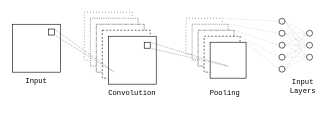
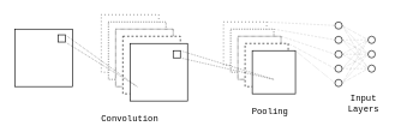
  <mxCell id="0" />
  <mxCell id="1" parent="0" />
  <mxCell id="2" value="" style="whiteSpace=wrap;html=1;aspect=fixed;dashed=1;dashPattern=1 4;" vertex="1" parent="1"><mxGeometry x="140" y="20" width="80" height="80" as="geometry" /></mxCell>
  <mxCell id="3" value="" style="whiteSpace=wrap;html=1;aspect=fixed;dashed=1;dashPattern=1 2;" vertex="1" parent="1"><mxGeometry x="150" y="30" width="80" height="80" as="geometry" /></mxCell>
  <mxCell id="4" value="" style="whiteSpace=wrap;html=1;aspect=fixed;dashed=1;dashPattern=1 1;" vertex="1" parent="1"><mxGeometry x="160" y="40" width="80" height="80" as="geometry" /></mxCell>
  <mxCell id="5" value="" style="whiteSpace=wrap;html=1;aspect=fixed;dashed=1;" vertex="1" parent="1"><mxGeometry x="170" y="50" width="80" height="80" as="geometry" /></mxCell>
  <mxCell id="6" value="" style="whiteSpace=wrap;html=1;aspect=fixed;" vertex="1" parent="1"><mxGeometry x="20" y="40" width="80" height="80" as="geometry" /></mxCell>
  <mxCell id="7" value="" style="whiteSpace=wrap;html=1;aspect=fixed;" vertex="1" parent="1"><mxGeometry x="80" y="48" width="10" height="10" as="geometry" /></mxCell>
  <mxCell id="8" value="" style="whiteSpace=wrap;html=1;aspect=fixed;" vertex="1" parent="1"><mxGeometry x="180" y="60" width="80" height="80" as="geometry" /></mxCell>
  <mxCell id="9" value="" style="whiteSpace=wrap;html=1;aspect=fixed;" vertex="1" parent="1"><mxGeometry x="240" y="70" width="10" height="10" as="geometry" /></mxCell>
  <mxCell id="10" value="" style="endArrow=none;html=1;strokeWidth=0.5;rounded=0;exitX=1;exitY=0;exitDx=0;exitDy=0;entryX=0;entryY=0;entryDx=0;entryDy=0;dashed=1;" edge="1" parent="1" source="7"><mxGeometry width="50" height="50" relative="1" as="geometry"><mxPoint x="50" y="200" as="sourcePoint" /><mxPoint x="190" y="120" as="targetPoint" /></mxGeometry></mxCell>
  <mxCell id="11" value="" style="endArrow=none;html=1;strokeWidth=0.5;rounded=0;exitX=1;exitY=1;exitDx=0;exitDy=0;dashed=1;" edge="1" parent="1" source="7"><mxGeometry width="50" height="50" relative="1" as="geometry"><mxPoint x="180" y="110" as="sourcePoint" /><mxPoint x="190" y="120" as="targetPoint" /></mxGeometry></mxCell>
  <mxCell id="12" value="" style="ellipse;whiteSpace=wrap;html=1;aspect=fixed;" vertex="1" parent="1"><mxGeometry x="465" y="30" width="10" height="10" as="geometry" /></mxCell>
  <mxCell id="13" value="" style="ellipse;whiteSpace=wrap;html=1;aspect=fixed;" vertex="1" parent="1"><mxGeometry x="465" y="50" width="10" height="10" as="geometry" /></mxCell>
  <mxCell id="14" value="" style="ellipse;whiteSpace=wrap;html=1;aspect=fixed;" vertex="1" parent="1"><mxGeometry x="465" y="70" width="10" height="10" as="geometry" /></mxCell>
  <mxCell id="15" value="" style="ellipse;whiteSpace=wrap;html=1;aspect=fixed;" vertex="1" parent="1"><mxGeometry x="465" y="90" width="10" height="10" as="geometry" /></mxCell>
  <mxCell id="16" value="" style="ellipse;whiteSpace=wrap;html=1;aspect=fixed;" vertex="1" parent="1"><mxGeometry x="465" y="110" width="10" height="10" as="geometry" /></mxCell>
  <mxCell id="17" value="" style="ellipse;whiteSpace=wrap;html=1;aspect=fixed;" vertex="1" parent="1"><mxGeometry x="511" y="50" width="10" height="10" as="geometry" /></mxCell>
  <mxCell id="18" value="" style="ellipse;whiteSpace=wrap;html=1;aspect=fixed;" vertex="1" parent="1"><mxGeometry x="511" y="70" width="10" height="10" as="geometry" /></mxCell>
  <mxCell id="19" value="" style="ellipse;whiteSpace=wrap;html=1;aspect=fixed;" vertex="1" parent="1"><mxGeometry x="511" y="90" width="10" height="10" as="geometry" /></mxCell>
  <mxCell id="20" value="" style="whiteSpace=wrap;html=1;aspect=fixed;dashed=1;dashPattern=1 4;" vertex="1" parent="1"><mxGeometry x="310" y="30" width="60" height="60" as="geometry" /></mxCell>
  <mxCell id="21" value="" style="whiteSpace=wrap;html=1;aspect=fixed;dashed=1;dashPattern=1 2;" vertex="1" parent="1"><mxGeometry x="320" y="40" width="60" height="60" as="geometry" /></mxCell>
  <mxCell id="22" value="" style="whiteSpace=wrap;html=1;aspect=fixed;dashed=1;dashPattern=1 1;" vertex="1" parent="1"><mxGeometry x="330" y="50" width="60" height="60" as="geometry" /></mxCell>
  <mxCell id="23" value="" style="whiteSpace=wrap;html=1;aspect=fixed;dashed=1;" vertex="1" parent="1"><mxGeometry x="340" y="60" width="60" height="60" as="geometry" /></mxCell>
  <mxCell id="24" value="" style="whiteSpace=wrap;html=1;aspect=fixed;" vertex="1" parent="1"><mxGeometry x="350" y="70" width="60" height="60" as="geometry" /></mxCell>
  <mxCell id="25" value="" style="endArrow=none;html=1;strokeWidth=0.5;rounded=0;exitX=1;exitY=0;exitDx=0;exitDy=0;dashed=1;" edge="1" parent="1" source="9"><mxGeometry width="50" height="50" relative="1" as="geometry"><mxPoint x="280" y="34" as="sourcePoint" /><mxPoint x="380" y="110" as="targetPoint" /></mxGeometry></mxCell>
  <mxCell id="26" value="" style="endArrow=none;dashed=1;html=1;rounded=0;strokeWidth=0.5;exitX=1;exitY=1;exitDx=0;exitDy=0;" edge="1" parent="1" source="9"><mxGeometry width="50" height="50" relative="1" as="geometry"><mxPoint x="260" y="130" as="sourcePoint" /><mxPoint x="380" y="110" as="targetPoint" /></mxGeometry></mxCell>
  <mxCell id="27" value="" style="endArrow=none;html=1;rounded=0;dashed=1;strokeWidth=0.5;entryX=0;entryY=0.5;entryDx=0;entryDy=0;dashPattern=1 4;endFill=0;" edge="1" parent="1" target="12"><mxGeometry width="50" height="50" relative="1" as="geometry"><mxPoint x="370" y="30" as="sourcePoint" /><mxPoint x="420" y="-20" as="targetPoint" /></mxGeometry></mxCell>
  <mxCell id="28" value="" style="endArrow=none;html=1;rounded=0;dashed=1;strokeWidth=0.5;entryX=0;entryY=0.5;entryDx=0;entryDy=0;dashPattern=1 4;endFill=0;" edge="1" parent="1" target="13"><mxGeometry width="50" height="50" relative="1" as="geometry"><mxPoint x="380" y="40" as="sourcePoint" /><mxPoint x="475" y="45" as="targetPoint" /></mxGeometry></mxCell>
  <mxCell id="29" value="" style="endArrow=none;html=1;rounded=0;dashed=1;strokeWidth=0.5;entryX=0;entryY=0.5;entryDx=0;entryDy=0;dashPattern=1 4;endFill=0;" edge="1" parent="1" target="14"><mxGeometry width="50" height="50" relative="1" as="geometry"><mxPoint x="390" y="50" as="sourcePoint" /><mxPoint x="485" y="55" as="targetPoint" /></mxGeometry></mxCell>
  <mxCell id="30" value="" style="endArrow=none;html=1;rounded=0;dashed=1;strokeWidth=0.5;entryX=0;entryY=0.5;entryDx=0;entryDy=0;dashPattern=1 4;endFill=0;" edge="1" parent="1" target="15"><mxGeometry width="50" height="50" relative="1" as="geometry"><mxPoint x="400" y="60" as="sourcePoint" /><mxPoint x="495" y="65" as="targetPoint" /></mxGeometry></mxCell>
  <mxCell id="31" value="" style="endArrow=none;html=1;rounded=0;dashed=1;strokeWidth=0.5;entryX=0;entryY=0.5;entryDx=0;entryDy=0;dashPattern=1 4;endFill=0;" edge="1" parent="1" target="16"><mxGeometry width="50" height="50" relative="1" as="geometry"><mxPoint x="410" y="70" as="sourcePoint" /><mxPoint x="505" y="75" as="targetPoint" /></mxGeometry></mxCell>
  <mxCell id="32" value="" style="endArrow=none;html=1;rounded=0;dashed=1;strokeWidth=0.5;entryX=0;entryY=0.5;entryDx=0;entryDy=0;endFill=0;exitX=1;exitY=0.5;exitDx=0;exitDy=0;dashPattern=1 4;" edge="1" parent="1" source="12" target="17"><mxGeometry width="50" height="50" relative="1" as="geometry"><mxPoint x="420" y="80" as="sourcePoint" /><mxPoint x="515" y="85" as="targetPoint" /></mxGeometry></mxCell>
  <mxCell id="33" value="" style="endArrow=none;html=1;rounded=0;dashed=1;strokeWidth=0.5;entryX=0;entryY=0.5;entryDx=0;entryDy=0;endFill=0;exitX=1;exitY=0.5;exitDx=0;exitDy=0;dashPattern=1 4;" edge="1" parent="1" source="12" target="18"><mxGeometry width="50" height="50" relative="1" as="geometry"><mxPoint x="430" y="90" as="sourcePoint" /><mxPoint x="525" y="95" as="targetPoint" /></mxGeometry></mxCell>
  <mxCell id="34" value="" style="endArrow=none;html=1;rounded=0;dashed=1;strokeWidth=0.5;entryX=0;entryY=0.5;entryDx=0;entryDy=0;endFill=0;exitX=1;exitY=0.5;exitDx=0;exitDy=0;dashPattern=1 4;" edge="1" parent="1" source="12" target="19"><mxGeometry width="50" height="50" relative="1" as="geometry"><mxPoint x="440" y="100" as="sourcePoint" /><mxPoint x="535" y="105" as="targetPoint" /></mxGeometry></mxCell>
  <mxCell id="35" value="" style="endArrow=none;html=1;rounded=0;dashed=1;strokeWidth=0.5;entryX=0;entryY=0.5;entryDx=0;entryDy=0;endFill=0;exitX=1;exitY=0.5;exitDx=0;exitDy=0;dashPattern=1 4;" edge="1" parent="1" source="13" target="17"><mxGeometry width="50" height="50" relative="1" as="geometry"><mxPoint x="485" y="45" as="sourcePoint" /><mxPoint x="521" y="65" as="targetPoint" /></mxGeometry></mxCell>
  <mxCell id="36" value="" style="endArrow=none;html=1;rounded=0;dashed=1;strokeWidth=0.5;entryX=0;entryY=0.5;entryDx=0;entryDy=0;endFill=0;dashPattern=1 4;exitX=1;exitY=0.5;exitDx=0;exitDy=0;" edge="1" parent="1" source="13" target="18"><mxGeometry width="50" height="50" relative="1" as="geometry"><mxPoint x="480" y="60" as="sourcePoint" /><mxPoint x="531" y="75" as="targetPoint" /></mxGeometry></mxCell>
  <mxCell id="37" value="" style="endArrow=none;html=1;rounded=0;dashed=1;strokeWidth=0.5;entryX=-0.043;entryY=0.296;entryDx=0;entryDy=0;endFill=0;exitX=1;exitY=0.5;exitDx=0;exitDy=0;dashPattern=1 4;entryPerimeter=0;" edge="1" parent="1" source="13" target="19"><mxGeometry width="50" height="50" relative="1" as="geometry"><mxPoint x="505" y="65" as="sourcePoint" /><mxPoint x="541" y="85" as="targetPoint" /></mxGeometry></mxCell>
  <mxCell id="38" value="" style="endArrow=none;html=1;rounded=0;dashed=1;strokeWidth=0.5;entryX=0;entryY=0.5;entryDx=0;entryDy=0;endFill=0;exitX=1;exitY=0.5;exitDx=0;exitDy=0;dashPattern=1 4;" edge="1" parent="1" source="14" target="17"><mxGeometry width="50" height="50" relative="1" as="geometry"><mxPoint x="515" y="75" as="sourcePoint" /><mxPoint x="551" y="95" as="targetPoint" /></mxGeometry></mxCell>
  <mxCell id="39" value="" style="endArrow=none;html=1;rounded=0;dashed=1;strokeWidth=0.5;entryX=0;entryY=0.5;entryDx=0;entryDy=0;endFill=0;exitX=1;exitY=0.5;exitDx=0;exitDy=0;dashPattern=1 4;" edge="1" parent="1" source="14" target="18"><mxGeometry width="50" height="50" relative="1" as="geometry"><mxPoint x="525" y="85" as="sourcePoint" /><mxPoint x="561" y="105" as="targetPoint" /></mxGeometry></mxCell>
  <mxCell id="40" value="" style="endArrow=none;html=1;rounded=0;dashed=1;strokeWidth=0.5;entryX=0;entryY=0.5;entryDx=0;entryDy=0;endFill=0;exitX=1;exitY=0.5;exitDx=0;exitDy=0;dashPattern=1 4;" edge="1" parent="1" source="14" target="19"><mxGeometry width="50" height="50" relative="1" as="geometry"><mxPoint x="535" y="95" as="sourcePoint" /><mxPoint x="571" y="115" as="targetPoint" /></mxGeometry></mxCell>
  <mxCell id="41" value="" style="endArrow=none;html=1;rounded=0;dashed=1;strokeWidth=0.5;entryX=0;entryY=0.5;entryDx=0;entryDy=0;endFill=0;exitX=1;exitY=0.5;exitDx=0;exitDy=0;dashPattern=1 4;" edge="1" parent="1" source="15" target="17"><mxGeometry width="50" height="50" relative="1" as="geometry"><mxPoint x="545" y="105" as="sourcePoint" /><mxPoint x="581" y="125" as="targetPoint" /></mxGeometry></mxCell>
  <mxCell id="42" value="" style="endArrow=none;html=1;rounded=0;dashed=1;strokeWidth=0.5;entryX=0;entryY=0.5;entryDx=0;entryDy=0;endFill=0;exitX=1;exitY=0.5;exitDx=0;exitDy=0;dashPattern=1 4;" edge="1" parent="1" source="15" target="18"><mxGeometry width="50" height="50" relative="1" as="geometry"><mxPoint x="555" y="115" as="sourcePoint" /><mxPoint x="591" y="135" as="targetPoint" /></mxGeometry></mxCell>
  <mxCell id="43" value="" style="endArrow=none;html=1;rounded=0;dashed=1;strokeWidth=0.5;entryX=0;entryY=0.5;entryDx=0;entryDy=0;endFill=0;exitX=1;exitY=0.5;exitDx=0;exitDy=0;dashPattern=1 4;" edge="1" parent="1" source="15" target="19"><mxGeometry width="50" height="50" relative="1" as="geometry"><mxPoint x="565" y="125" as="sourcePoint" /><mxPoint x="601" y="145" as="targetPoint" /></mxGeometry></mxCell>
  <mxCell id="44" value="" style="endArrow=none;html=1;rounded=0;dashed=1;strokeWidth=0.5;entryX=0;entryY=0.5;entryDx=0;entryDy=0;endFill=0;exitX=1;exitY=0.5;exitDx=0;exitDy=0;dashPattern=1 4;" edge="1" parent="1" source="16" target="19"><mxGeometry width="50" height="50" relative="1" as="geometry"><mxPoint x="575" y="135" as="sourcePoint" /><mxPoint x="611" y="155" as="targetPoint" /></mxGeometry></mxCell>
  <mxCell id="45" value="" style="endArrow=none;html=1;rounded=0;dashed=1;strokeWidth=0.5;endFill=0;dashPattern=1 4;entryX=0;entryY=0.5;entryDx=0;entryDy=0;exitX=1;exitY=0.5;exitDx=0;exitDy=0;" edge="1" parent="1" source="16" target="17"><mxGeometry width="50" height="50" relative="1" as="geometry"><mxPoint x="480" y="120" as="sourcePoint" /><mxPoint x="510" y="60" as="targetPoint" /></mxGeometry></mxCell>
  <mxCell id="46" value="" style="endArrow=none;html=1;rounded=0;dashed=1;strokeWidth=0.5;endFill=0;exitX=1;exitY=0.5;exitDx=0;exitDy=0;dashPattern=1 4;entryX=0;entryY=0.5;entryDx=0;entryDy=0;" edge="1" parent="1" source="16" target="18"><mxGeometry width="50" height="50" relative="1" as="geometry"><mxPoint x="498" y="130" as="sourcePoint" /><mxPoint x="530" y="100" as="targetPoint" /></mxGeometry></mxCell>
- <mxCell id="47" value="Input" style="text;html=1;strokeColor=none;fillColor=none;align=center;verticalAlign=middle;whiteSpace=wrap;rounded=0;dashed=1;dashPattern=1 4;fontFamily=Courier New;" vertex="1" parent="1"><mxGeometry x="30" y="120" width="60" height="30" as="geometry" /></mxCell>
- <mxCell id="48" value="Convolution" style="text;html=1;strokeColor=none;fillColor=none;align=center;verticalAlign=middle;whiteSpace=wrap;rounded=0;dashed=1;dashPattern=1 4;fontFamily=Courier New;" vertex="1" parent="1"><mxGeometry x="190" y="140" width="60" height="30" as="geometry" /></mxCell>
+ <mxCell id="48" value="Convolution" style="text;html=1;strokeColor=none;fillColor=none;align=center;verticalAlign=middle;whiteSpace=wrap;rounded=0;dashed=1;dashPattern=1 4;fontFamily=Courier New;" vertex="1" parent="1"><mxGeometry x="150" y="150" width="60" height="30" as="geometry" /></mxCell>
  <mxCell id="49" value="Pooling" style="text;html=1;strokeColor=none;fillColor=none;align=center;verticalAlign=middle;whiteSpace=wrap;rounded=0;dashed=1;dashPattern=1 4;fontFamily=Courier New;" vertex="1" parent="1"><mxGeometry x="345" y="140" width="60" height="30" as="geometry" /></mxCell>
  <mxCell id="50" value="Input Layers" style="text;html=1;strokeColor=none;fillColor=none;align=center;verticalAlign=middle;whiteSpace=wrap;rounded=0;dashed=1;dashPattern=1 4;fontFamily=Courier New;" vertex="1" parent="1"><mxGeometry x="475" y="130" width="60" height="30" as="geometry" /></mxCell>
